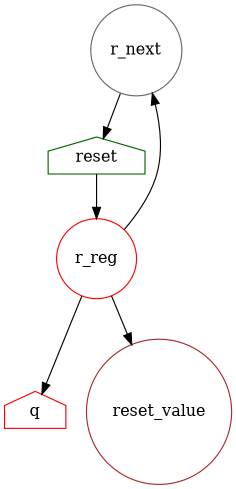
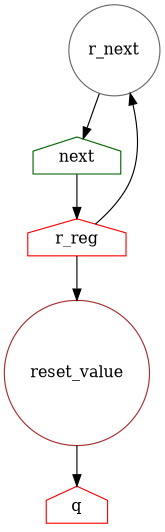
  strict digraph {
    node [color=red shape=circle]
    edge [style=solid weight=1.0]
    r_next [color=gray40]
-   r_reg
+   r_reg [shape=house]
    q [shape=house]
    n4 [color=brown label=reset_value]
-   reset [color=darkgreen shape=house]
+   reset [color=darkgreen shape=house label=next]
    r_next -> reset
    r_reg -> r_next
-   r_reg -> q
+   n4 -> q
    r_reg -> n4
    reset -> r_reg [weight=2.0]
  }
